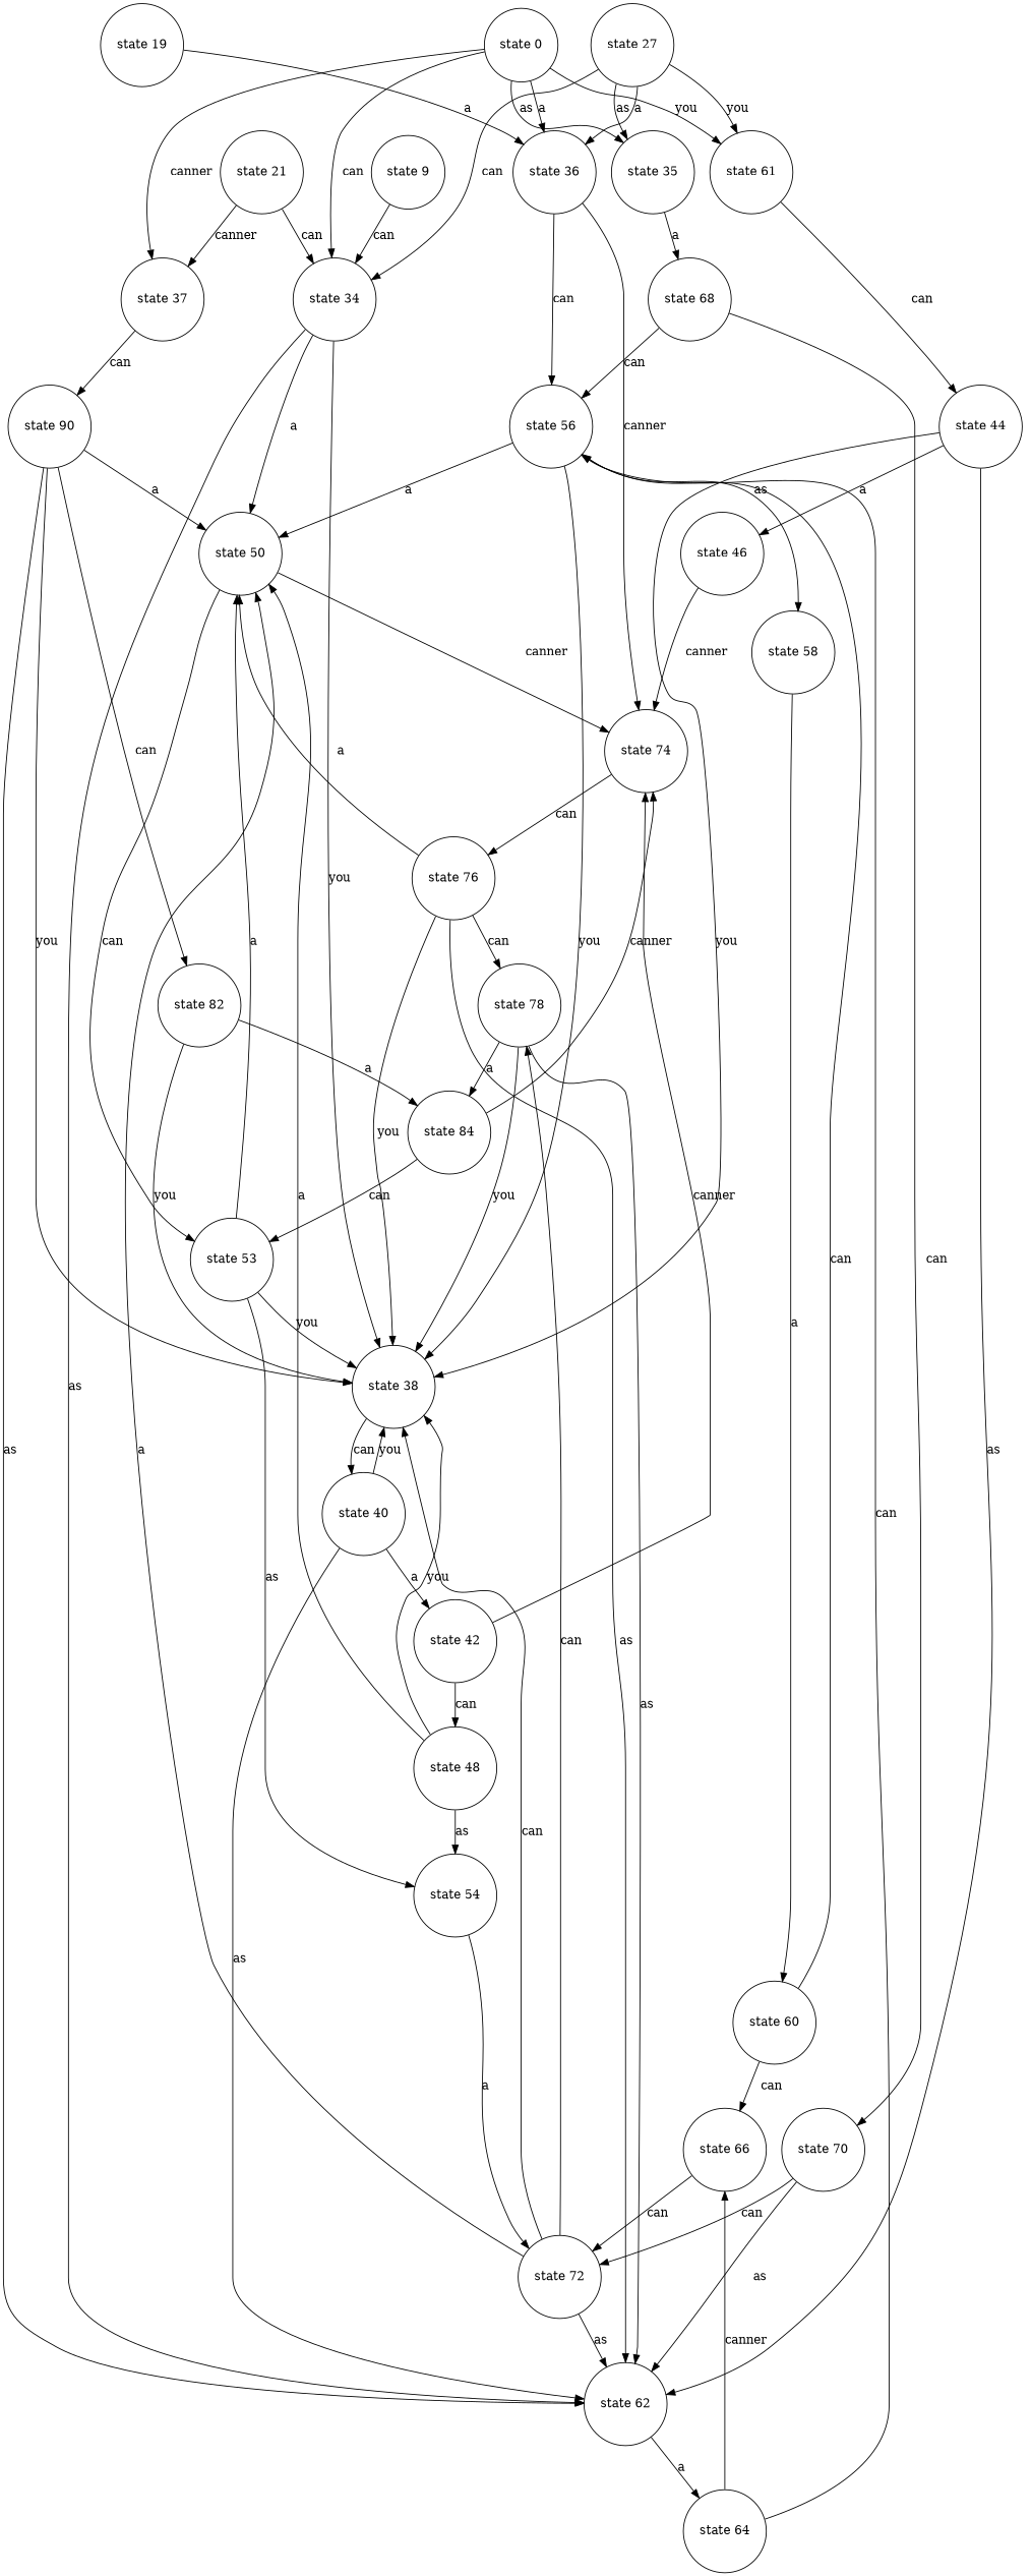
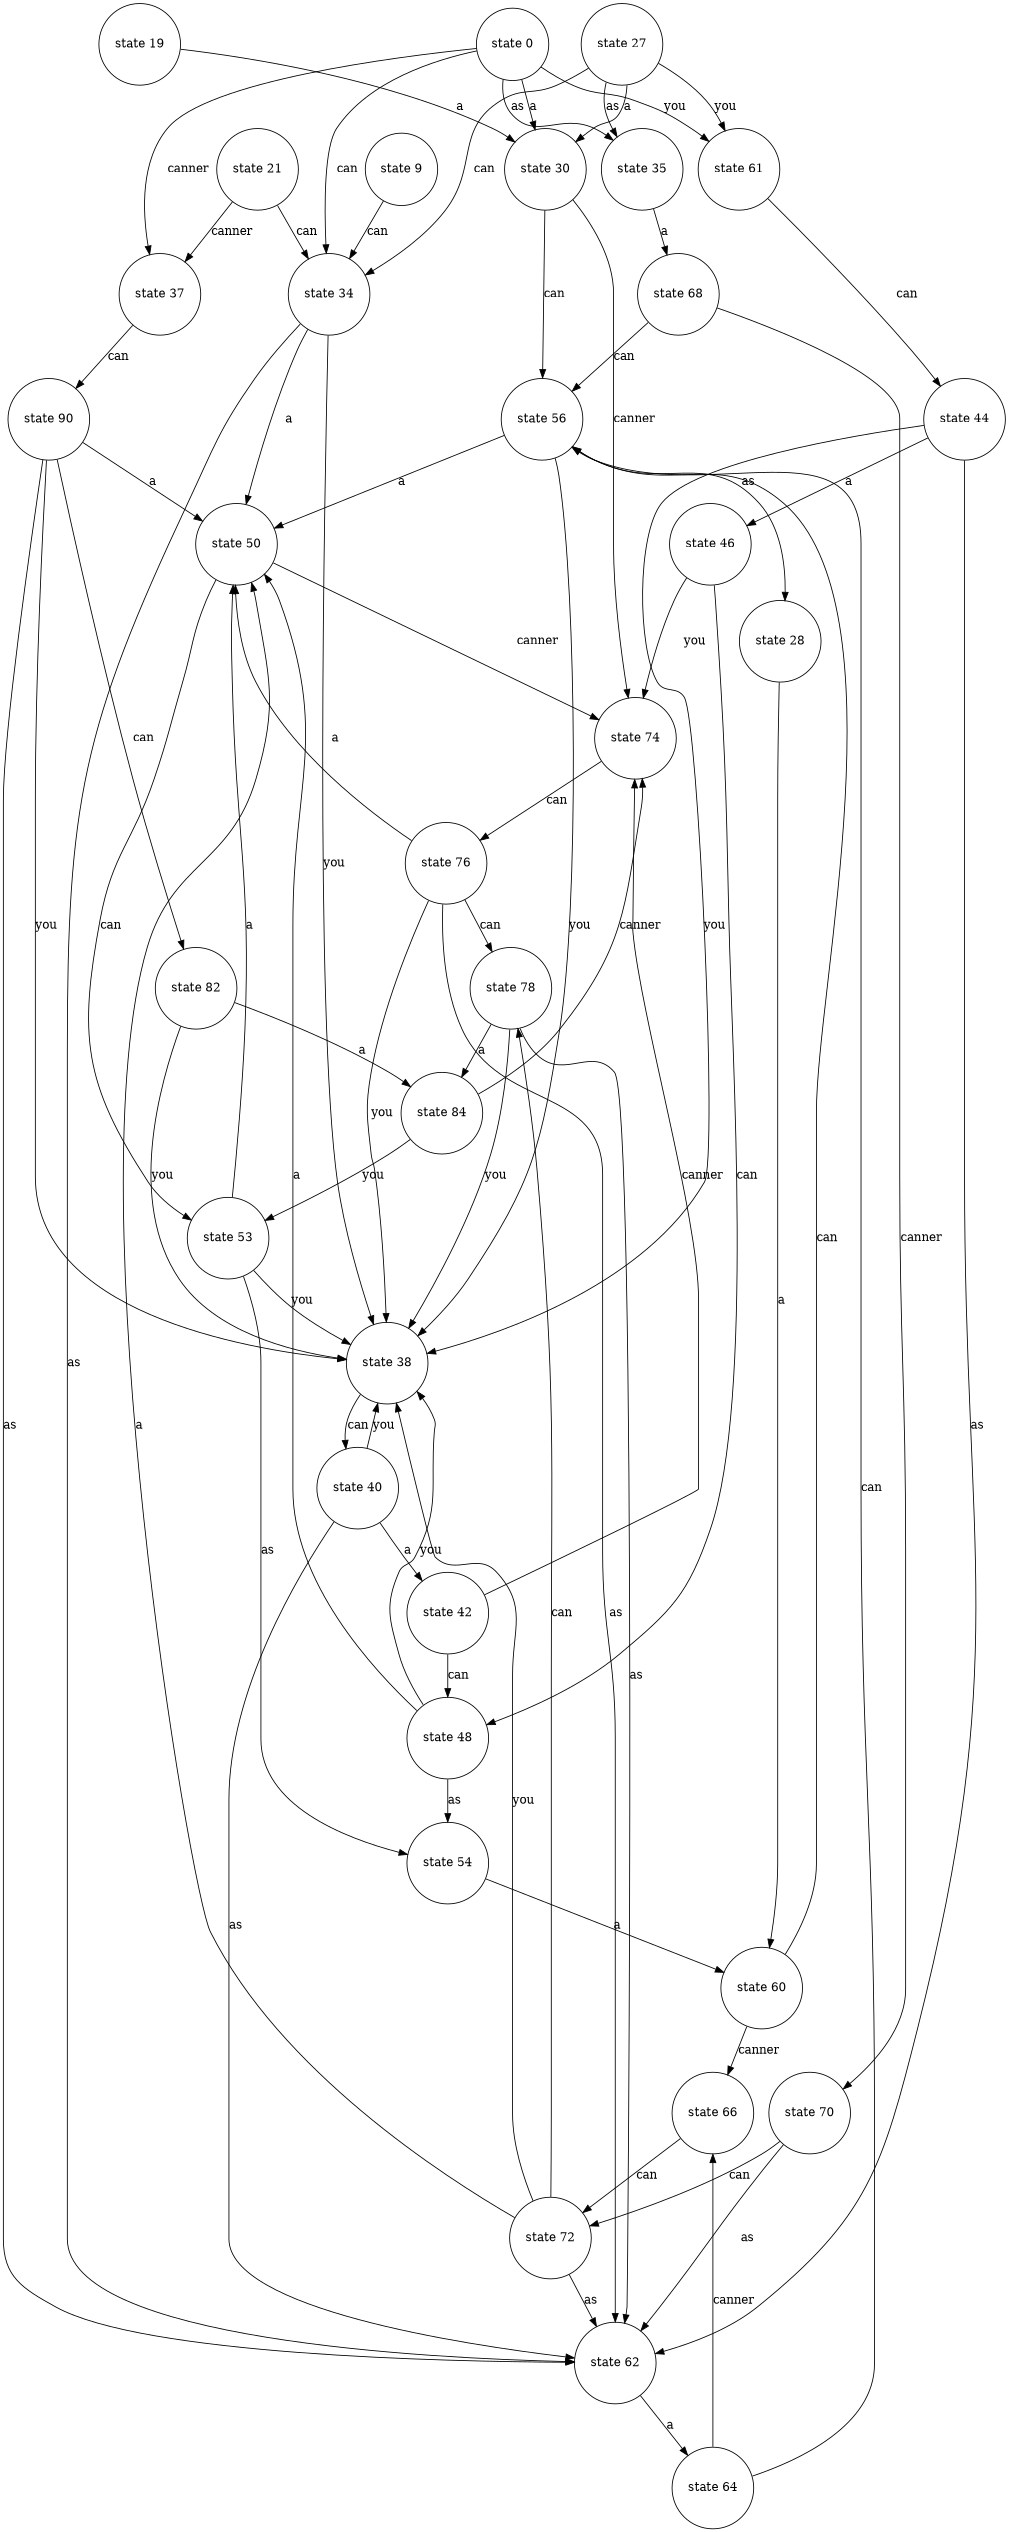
  digraph {
    node [ordering=out shape=circle]
    "state 56"
    "state 50"
-   "state 58"
+   "state 58" [label="state 28"]
    "state 38"
    "state 74"
    n6 [label="state 53"]
    "state 60"
    "state 40"
    "state 76"
    "state 54"
    "state 66"
    "state 62"
    "state 42"
    "state 78"
    "state 84"
    "state 64"
    "state 72"
    "state 48"
    "state 21"
    "state 37"
    "state 34"
    n22 [label="state 90"]
    "state 82"
    "state 70"
    "state 9"
    "state 35"
    "state 68"
    "state 0"
-   "state 36"
+   "state 36" [label="state 30"]
    n30 [label="state 61"]
    "state 44"
    "state 46"
    "state 19"
    "state 27"
    "state 56" -> "state 50" [label=a]
    "state 56" -> "state 58" [label=as]
    "state 56" -> "state 38" [label=you]
    "state 50" -> "state 74" [label=canner]
    "state 50" -> n6 [label=can]
    "state 58" -> "state 60" [label=a]
    "state 38" -> "state 40" [label=can]
    "state 74" -> "state 76" [label=can]
    n6 -> "state 50" [label=a]
    n6 -> "state 38" [label=you]
    n6 -> "state 54" [label=as]
    "state 60" -> "state 56" [label=can]
-   "state 60" -> "state 66" [label=can]
+   "state 60" -> "state 66" [label=canner]
    "state 40" -> "state 38" [label=you]
    "state 40" -> "state 62" [label=as]
    "state 40" -> "state 42" [label=a]
    "state 76" -> "state 50" [label=a]
    "state 76" -> "state 38" [label=you]
    "state 76" -> "state 62" [label=as]
    "state 76" -> "state 78" [label=can]
-   "state 54" -> "state 72" [label=a]
+   "state 54" -> "state 60" [label=a]
    "state 66" -> "state 72" [label=can]
    "state 62" -> "state 64" [label=a]
    "state 42" -> "state 74" [label=canner]
    "state 42" -> "state 48" [label=can]
    "state 78" -> "state 38" [label=you]
    "state 78" -> "state 62" [label=as]
    "state 78" -> "state 84" [label=a]
    "state 84" -> "state 74" [label=canner]
-   "state 84" -> n6 [label=can]
+   "state 84" -> n6 [label=you]
    "state 64" -> "state 56" [label=can]
    "state 64" -> "state 66" [label=canner]
    "state 72" -> "state 50" [label=a]
-   "state 72" -> "state 38" [label=can]
+   "state 72" -> "state 38" [label=you]
    "state 72" -> "state 62" [label=as]
    "state 72" -> "state 78" [label=can]
    "state 48" -> "state 50" [label=a]
    "state 48" -> "state 38" [label=you]
    "state 48" -> "state 54" [label=as]
    "state 21" -> "state 37" [label=canner]
    "state 21" -> "state 34" [label=can]
    "state 37" -> n22 [label=can]
    "state 34" -> "state 50" [label=a]
    "state 34" -> "state 38" [label=you]
    "state 34" -> "state 62" [label=as]
    n22 -> "state 50" [label=a]
    n22 -> "state 38" [label=you]
    n22 -> "state 62" [label=as]
    n22 -> "state 82" [label=can]
    "state 82" -> "state 38" [label=you]
    "state 82" -> "state 84" [label=a]
    "state 70" -> "state 62" [label=as]
    "state 70" -> "state 72" [label=can]
    "state 9" -> "state 34" [label=can]
    "state 35" -> "state 68" [label=a]
    "state 68" -> "state 56" [label=can]
-   "state 68" -> "state 70" [label=can]
+   "state 68" -> "state 70" [label=canner]
    "state 0" -> "state 37" [label=canner]
    "state 0" -> "state 34" [label=can]
    "state 0" -> "state 35" [label=as]
    "state 0" -> "state 36" [label=a]
    "state 0" -> n30 [label=you]
    "state 36" -> "state 56" [label=can]
    "state 36" -> "state 74" [label=canner]
    n30 -> "state 44" [label=can]
    "state 44" -> "state 38" [label=you]
    "state 44" -> "state 62" [label=as]
    "state 44" -> "state 46" [label=a]
-   "state 46" -> "state 74" [label=canner]
+   "state 46" -> "state 74" [label=you]
+   "state 46" -> "state 48" [label=can]
    "state 19" -> "state 36" [label=a]
    "state 27" -> "state 34" [label=can]
    "state 27" -> "state 35" [label=as]
    "state 27" -> "state 36" [label=a]
    "state 27" -> n30 [label=you]
  }
